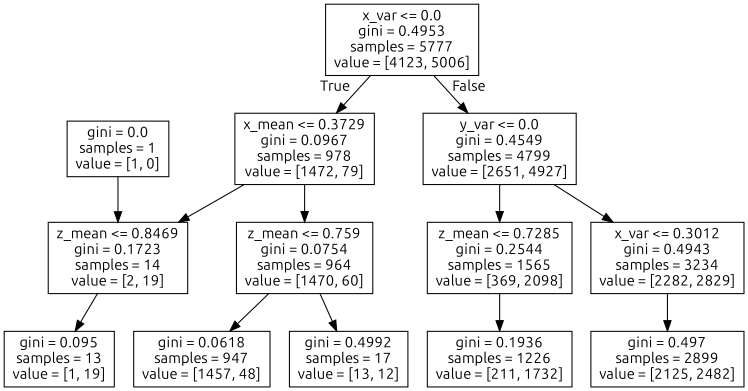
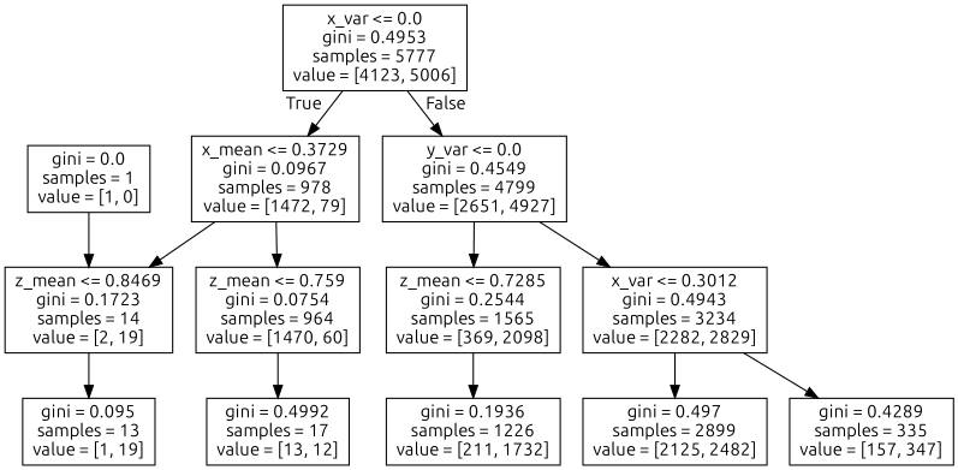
  digraph {
    fontname=Ubuntu
    node [fontname=Ubuntu shape=box]
    edge [fontname=Ubuntu]
    n1 [label="x_var <= 0.0\ngini = 0.4953\nsamples = 5777\nvalue = [4123, 5006]"]
    n2 [label="x_mean <= 0.3729\ngini = 0.0967\nsamples = 978\nvalue = [1472, 79]"]
    n3 [label="y_var <= 0.0\ngini = 0.4549\nsamples = 4799\nvalue = [2651, 4927]"]
    n4 [label="z_mean <= 0.8469\ngini = 0.1723\nsamples = 14\nvalue = [2, 19]"]
    n5 [label="z_mean <= 0.759\ngini = 0.0754\nsamples = 964\nvalue = [1470, 60]"]
    n6 [label="z_mean <= 0.7285\ngini = 0.2544\nsamples = 1565\nvalue = [369, 2098]"]
    n7 [label="x_var <= 0.3012\ngini = 0.4943\nsamples = 3234\nvalue = [2282, 2829]"]
    n8 [label="gini = 0.095\nsamples = 13\nvalue = [1, 19]"]
-   n9 [label="gini = 0.0618\nsamples = 947\nvalue = [1457, 48]"]
    n10 [label="gini = 0.4992\nsamples = 17\nvalue = [13, 12]"]
    n11 [label="gini = 0.0\nsamples = 1\nvalue = [1, 0]"]
    n12 [label="gini = 0.1936\nsamples = 1226\nvalue = [211, 1732]"]
    n13 [label="gini = 0.497\nsamples = 2899\nvalue = [2125, 2482]"]
+   n14 [label="gini = 0.4289\nsamples = 335\nvalue = [157, 347]"]
    n1 -> n2 [headlabel=True labelangle=45 labeldistance=2.5]
    n1 -> n3 [headlabel=False labelangle=-45 labeldistance=2.5]
    n2 -> n4
    n2 -> n5
    n3 -> n6
    n3 -> n7
    n4 -> n8
-   n5 -> n9
    n5 -> n10
    n6 -> n12
    n7 -> n13
+   n7 -> n14
    n11 -> n4
  }
